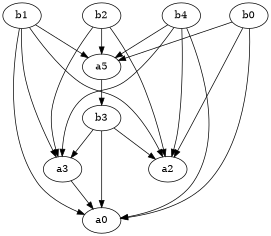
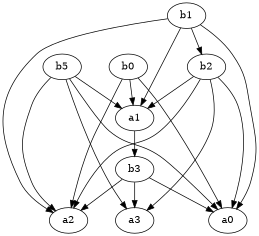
  digraph {
    fontname="DejaVu Serif"
    node [fontname="DejaVu Serif"]
    edge [fontname="DejaVu Serif"]
    b0
    a0
-   a1 [label=a5]
+   a1
    a2
    b3
    b1
    a3
    b2
-   b4
+   b4 [label=b5]
    b0 -> a0
    b0 -> a1
    b0 -> a2
    a1 -> b3
    b3 -> a0
    b3 -> a2
    b3 -> a3
    b1 -> a0
    b1 -> a1
    b1 -> a2
-   b1 -> a3
-   a3 -> a0
+   b1 -> b2
+   b2 -> a0
    b2 -> a1
    b2 -> a2
    b2 -> a3
    b4 -> a0
    b4 -> a1
    b4 -> a2
    b4 -> a3
  }
